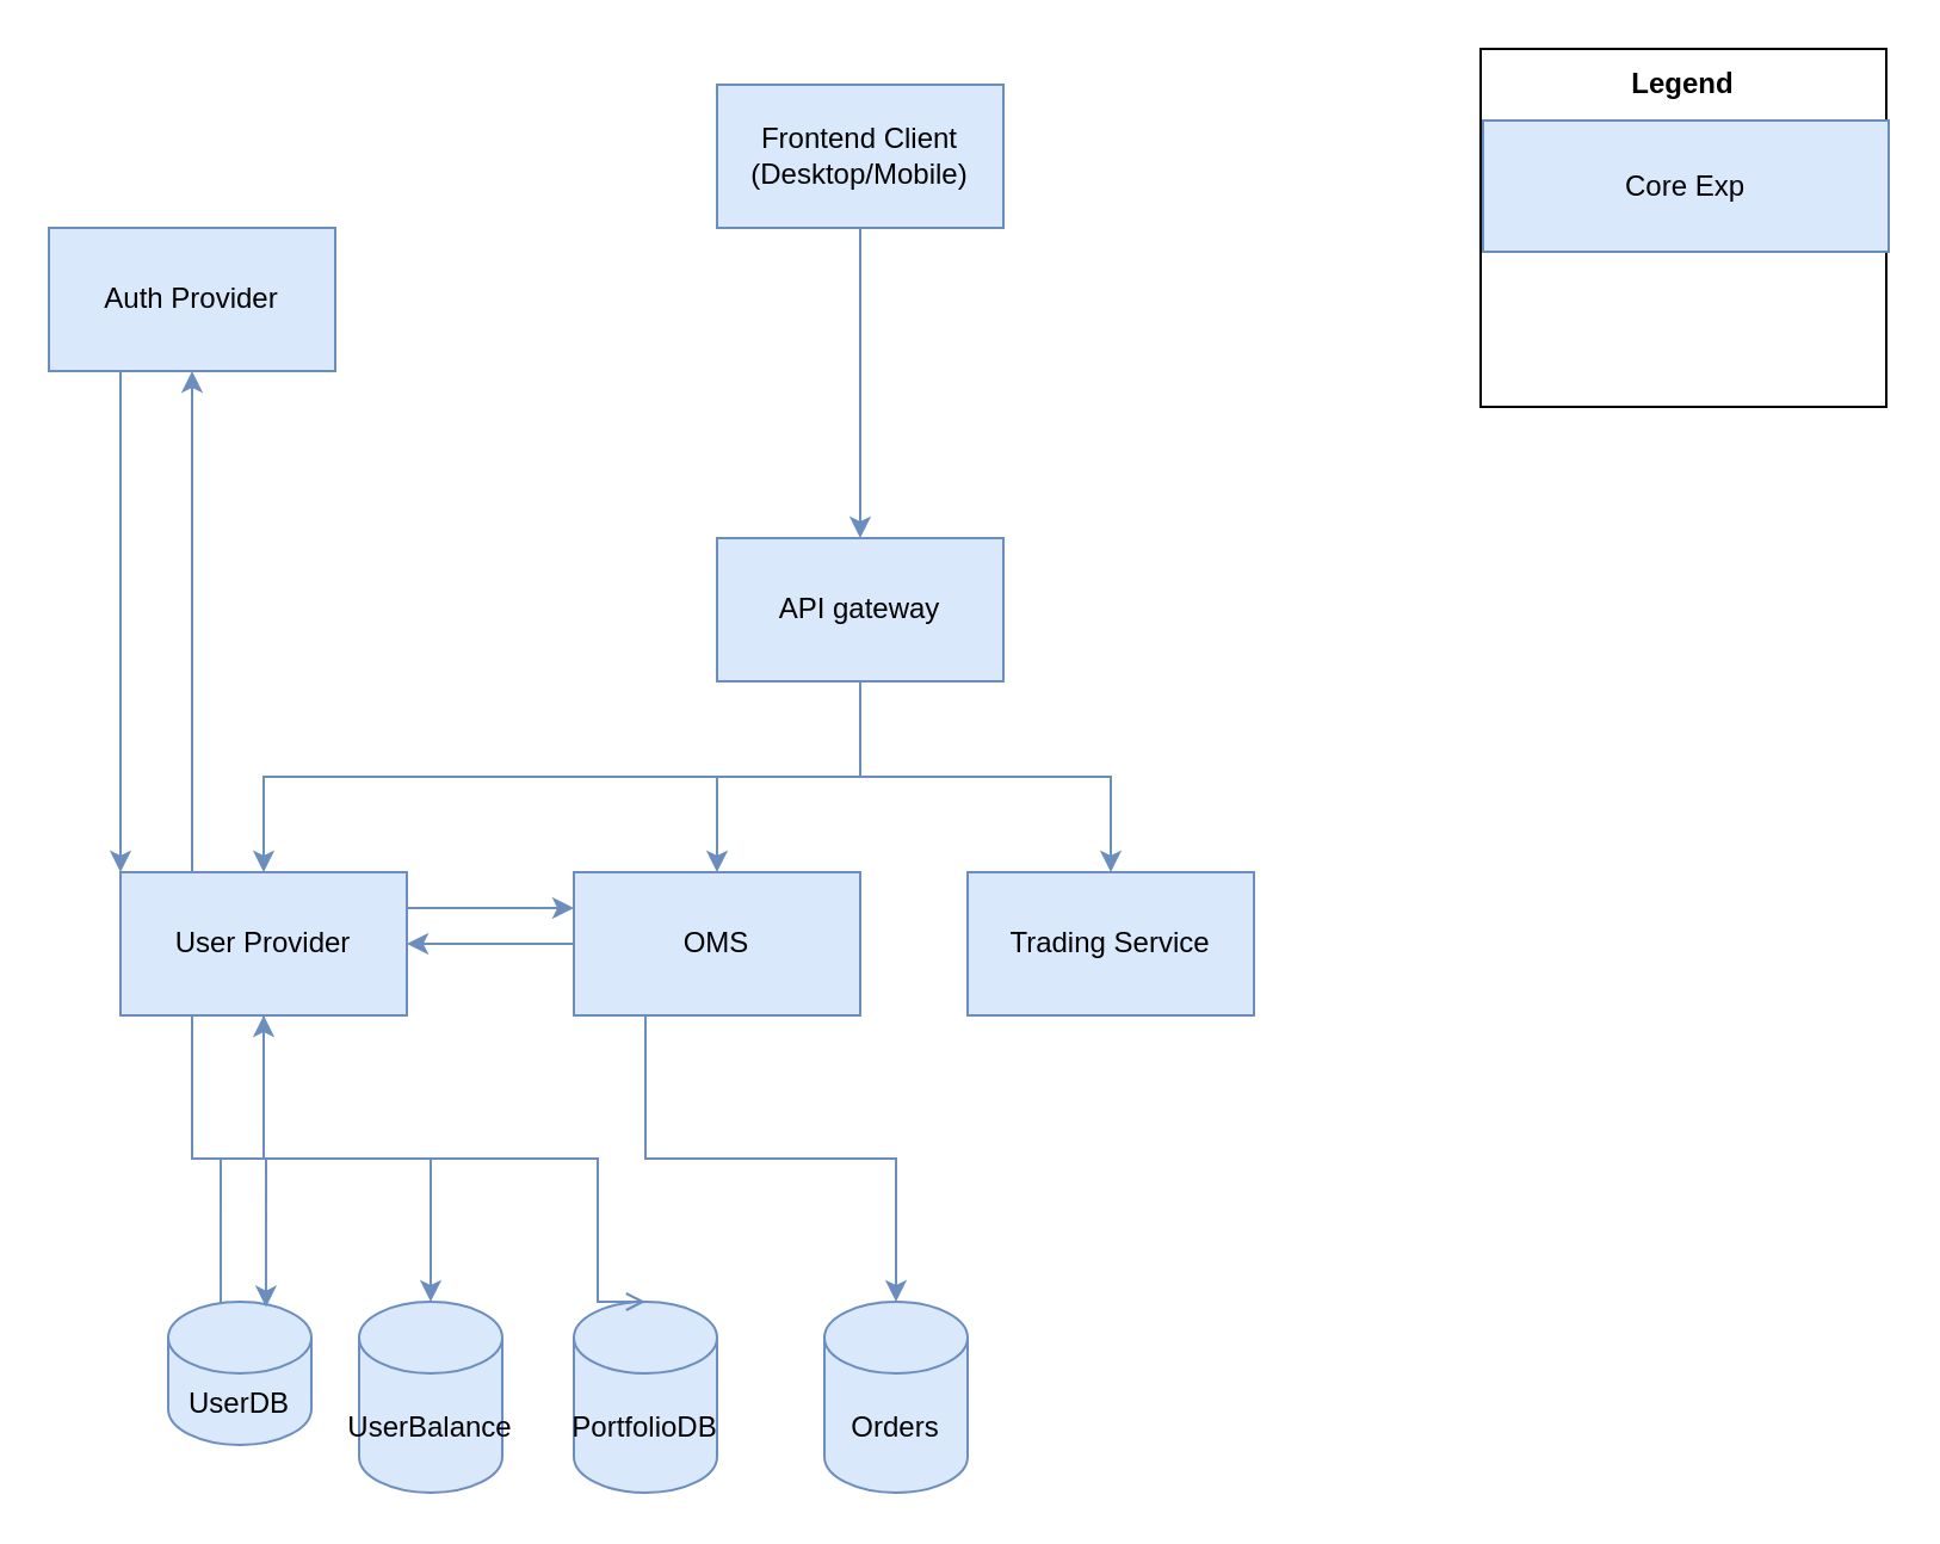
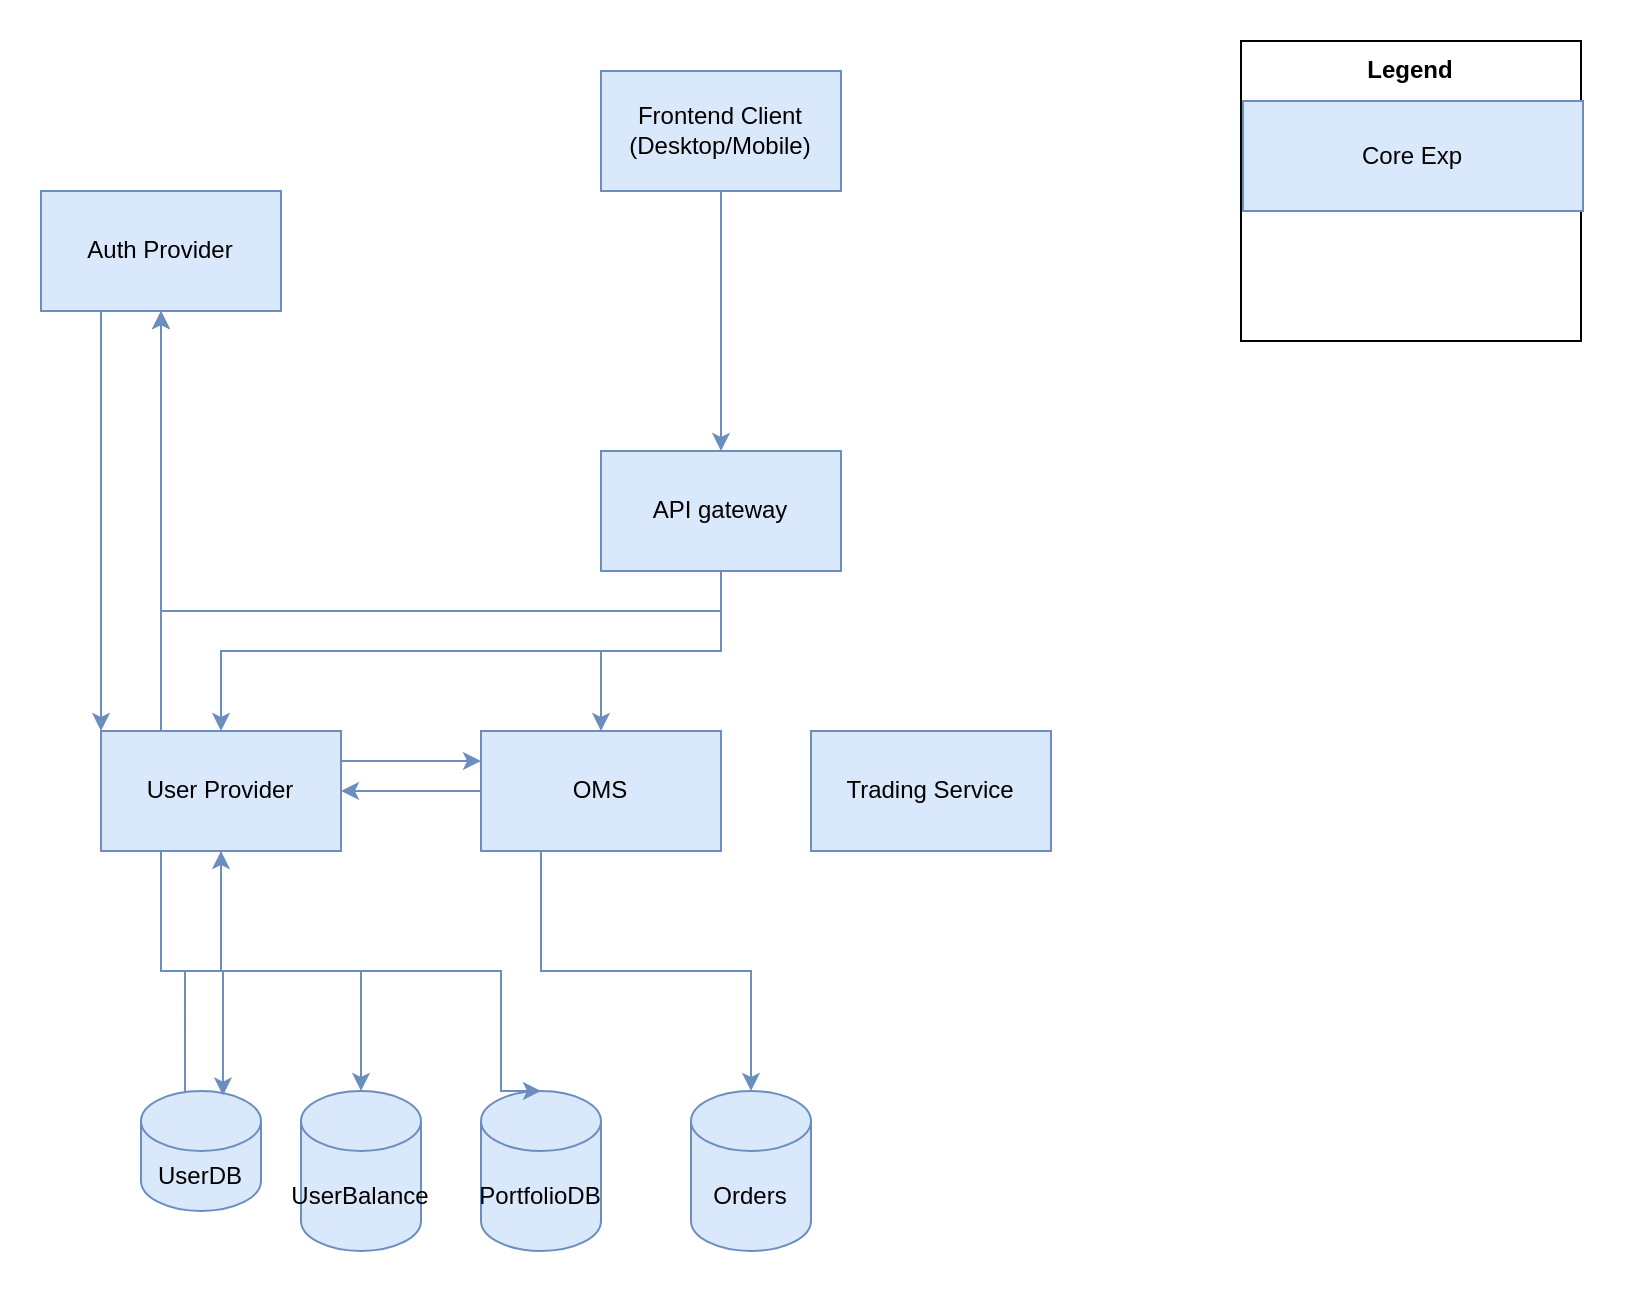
  <mxCell id="0" />
  <mxCell id="1" parent="0" />
  <mxCell id="2" style="edgeStyle=orthogonalEdgeStyle;rounded=0;orthogonalLoop=1;jettySize=auto;html=1;exitX=0.5;exitY=1;exitDx=0;exitDy=0;entryX=0.5;entryY=0;entryDx=0;entryDy=0;fillColor=#dae8fc;strokeColor=#6c8ebf;" parent="1" source="3" target="7" edge="1"><mxGeometry relative="1" as="geometry"><mxPoint x="360" y="225" as="targetPoint" /></mxGeometry></mxCell>
  <mxCell id="3" value="Frontend Client (Desktop/Mobile)" style="rounded=0;whiteSpace=wrap;html=1;fillColor=#dae8fc;strokeColor=#6c8ebf;" parent="1" vertex="1"><mxGeometry x="300" y="35" width="120" height="60" as="geometry" /></mxCell>
  <mxCell id="4" style="edgeStyle=orthogonalEdgeStyle;rounded=0;orthogonalLoop=1;jettySize=auto;html=1;exitX=0.5;exitY=1;exitDx=0;exitDy=0;entryX=0.5;entryY=0;entryDx=0;entryDy=0;fillColor=#dae8fc;strokeColor=#6c8ebf;" parent="1" source="7" target="10" edge="1"><mxGeometry relative="1" as="geometry" /></mxCell>
  <mxCell id="5" style="edgeStyle=orthogonalEdgeStyle;rounded=0;orthogonalLoop=1;jettySize=auto;html=1;exitX=0.5;exitY=1;exitDx=0;exitDy=0;entryX=0.5;entryY=0;entryDx=0;entryDy=0;fillColor=#dae8fc;strokeColor=#6c8ebf;" parent="1" source="7" target="18" edge="1"><mxGeometry relative="1" as="geometry" /></mxCell>
- <mxCell id="6" style="edgeStyle=orthogonalEdgeStyle;rounded=0;orthogonalLoop=1;jettySize=auto;html=1;exitX=0.5;exitY=1;exitDx=0;exitDy=0;entryX=0.5;entryY=0;entryDx=0;entryDy=0;fillColor=#dae8fc;strokeColor=#6c8ebf;" parent="1" source="7" target="16" edge="1"><mxGeometry relative="1" as="geometry" /></mxCell>
+ <mxCell id="6" style="edgeStyle=orthogonalEdgeStyle;rounded=0;orthogonalLoop=1;jettySize=auto;html=1;exitX=0.5;exitY=1;exitDx=0;exitDy=0;fillColor=#dae8fc;strokeColor=#6c8ebf;" parent="1" source="7" target="12" edge="1"><mxGeometry relative="1" as="geometry" /></mxCell>
  <mxCell id="7" value="API gateway" style="rounded=0;whiteSpace=wrap;html=1;fillColor=#dae8fc;strokeColor=#6c8ebf;" parent="1" vertex="1"><mxGeometry x="300" y="225" width="120" height="60" as="geometry" /></mxCell>
  <mxCell id="8" style="edgeStyle=orthogonalEdgeStyle;rounded=0;orthogonalLoop=1;jettySize=auto;html=1;exitX=0.25;exitY=0;exitDx=0;exitDy=0;entryX=0.5;entryY=1;entryDx=0;entryDy=0;fillColor=#dae8fc;strokeColor=#6c8ebf;" parent="1" source="10" target="12" edge="1"><mxGeometry relative="1" as="geometry"><mxPoint x="80" y="175" as="targetPoint" /></mxGeometry></mxCell>
  <mxCell id="9" style="edgeStyle=orthogonalEdgeStyle;rounded=0;orthogonalLoop=1;jettySize=auto;html=1;exitX=1;exitY=0.25;exitDx=0;exitDy=0;entryX=0;entryY=0.25;entryDx=0;entryDy=0;fillColor=#dae8fc;strokeColor=#6c8ebf;" parent="1" source="10" target="18" edge="1"><mxGeometry relative="1" as="geometry" /></mxCell>
  <mxCell id="10" value="User Provider" style="rounded=0;whiteSpace=wrap;html=1;fillColor=#dae8fc;strokeColor=#6c8ebf;" parent="1" vertex="1"><mxGeometry x="50" y="365" width="120" height="60" as="geometry" /></mxCell>
  <mxCell id="11" style="edgeStyle=orthogonalEdgeStyle;rounded=0;orthogonalLoop=1;jettySize=auto;html=1;exitX=0.25;exitY=1;exitDx=0;exitDy=0;entryX=0;entryY=0;entryDx=0;entryDy=0;fillColor=#dae8fc;strokeColor=#6c8ebf;" parent="1" source="12" target="10" edge="1"><mxGeometry relative="1" as="geometry"><mxPoint x="50" y="355" as="targetPoint" /></mxGeometry></mxCell>
  <mxCell id="12" value="Auth Provider" style="rounded=0;whiteSpace=wrap;html=1;fillColor=#dae8fc;strokeColor=#6c8ebf;" parent="1" vertex="1"><mxGeometry x="20" y="95" width="120" height="60" as="geometry" /></mxCell>
  <mxCell id="13" style="edgeStyle=orthogonalEdgeStyle;rounded=0;orthogonalLoop=1;jettySize=auto;html=1;entryX=0.5;entryY=1;entryDx=0;entryDy=0;exitX=0.367;exitY=0.025;exitDx=0;exitDy=0;exitPerimeter=0;fillColor=#dae8fc;strokeColor=#6c8ebf;" parent="1" source="14" target="10" edge="1"><mxGeometry relative="1" as="geometry"><mxPoint x="110" y="545" as="sourcePoint" /></mxGeometry></mxCell>
  <mxCell id="14" value="UserDB" style="shape=cylinder3;whiteSpace=wrap;html=1;boundedLbl=1;backgroundOutline=1;size=15;fillColor=#dae8fc;strokeColor=#6c8ebf;" parent="1" vertex="1"><mxGeometry x="70" y="545" width="60" height="60" as="geometry" /></mxCell>
  <mxCell id="15" style="edgeStyle=orthogonalEdgeStyle;rounded=0;orthogonalLoop=1;jettySize=auto;html=1;exitX=0.25;exitY=1;exitDx=0;exitDy=0;entryX=0.683;entryY=0.038;entryDx=0;entryDy=0;entryPerimeter=0;fillColor=#dae8fc;strokeColor=#6c8ebf;" parent="1" source="10" target="14" edge="1"><mxGeometry relative="1" as="geometry"><mxPoint x="180" y="515" as="targetPoint" /></mxGeometry></mxCell>
  <mxCell id="16" value="Trading Service" style="rounded=0;whiteSpace=wrap;html=1;fillColor=#dae8fc;strokeColor=#6c8ebf;" parent="1" vertex="1"><mxGeometry x="405" y="365" width="120" height="60" as="geometry" /></mxCell>
  <mxCell id="17" style="edgeStyle=orthogonalEdgeStyle;rounded=0;orthogonalLoop=1;jettySize=auto;html=1;exitX=0;exitY=0.5;exitDx=0;exitDy=0;entryX=1;entryY=0.5;entryDx=0;entryDy=0;fillColor=#dae8fc;strokeColor=#6c8ebf;" parent="1" source="18" target="10" edge="1"><mxGeometry relative="1" as="geometry" /></mxCell>
  <mxCell id="18" value="OMS" style="rounded=0;whiteSpace=wrap;html=1;fillColor=#dae8fc;strokeColor=#6c8ebf;" parent="1" vertex="1"><mxGeometry x="240" y="365" width="120" height="60" as="geometry" /></mxCell>
  <mxCell id="19" value="Orders" style="shape=cylinder3;whiteSpace=wrap;html=1;boundedLbl=1;backgroundOutline=1;size=15;fillColor=#dae8fc;strokeColor=#6c8ebf;" parent="1" vertex="1"><mxGeometry x="345" y="545" width="60" height="80" as="geometry" /></mxCell>
  <mxCell id="20" style="edgeStyle=orthogonalEdgeStyle;rounded=0;orthogonalLoop=1;jettySize=auto;html=1;exitX=0.25;exitY=1;exitDx=0;exitDy=0;entryX=0.5;entryY=0;entryDx=0;entryDy=0;entryPerimeter=0;fillColor=#dae8fc;strokeColor=#6c8ebf;" parent="1" source="18" target="19" edge="1"><mxGeometry relative="1" as="geometry" /></mxCell>
  <mxCell id="21" value="" style="rounded=0;whiteSpace=wrap;html=1;" parent="1" vertex="1"><mxGeometry x="620" y="20" width="170" height="150" as="geometry" /></mxCell>
  <mxCell id="22" value="&lt;b&gt;Legend&lt;/b&gt;" style="text;html=1;align=center;verticalAlign=middle;whiteSpace=wrap;rounded=0;" parent="1" vertex="1"><mxGeometry x="675" y="20" width="60" height="30" as="geometry" /></mxCell>
  <mxCell id="23" value="Core Exp" style="rounded=0;whiteSpace=wrap;html=1;fillColor=#dae8fc;strokeColor=#6c8ebf;" parent="1" vertex="1"><mxGeometry x="621" y="50" width="170" height="55" as="geometry" /></mxCell>
  <mxCell id="24" value="PortfolioDB" style="shape=cylinder3;whiteSpace=wrap;html=1;boundedLbl=1;backgroundOutline=1;size=15;fillColor=#dae8fc;strokeColor=#6c8ebf;" parent="1" vertex="1"><mxGeometry x="240" y="545" width="60" height="80" as="geometry" /></mxCell>
  <mxCell id="25" value="UserBalance" style="shape=cylinder3;whiteSpace=wrap;html=1;boundedLbl=1;backgroundOutline=1;size=15;fillColor=#dae8fc;strokeColor=#6c8ebf;" parent="1" vertex="1"><mxGeometry x="150" y="545" width="60" height="80" as="geometry" /></mxCell>
  <mxCell id="26" style="edgeStyle=orthogonalEdgeStyle;rounded=0;orthogonalLoop=1;jettySize=auto;html=1;exitX=0.5;exitY=1;exitDx=0;exitDy=0;entryX=0.5;entryY=0;entryDx=0;entryDy=0;entryPerimeter=0;fillColor=#dae8fc;strokeColor=#6c8ebf;" parent="1" source="10" target="25" edge="1"><mxGeometry relative="1" as="geometry" /></mxCell>
- <mxCell id="27" style="edgeStyle=orthogonalEdgeStyle;rounded=0;orthogonalLoop=1;jettySize=auto;html=1;exitX=0.25;exitY=1;exitDx=0;exitDy=0;entryX=0.5;entryY=0;entryDx=0;entryDy=0;entryPerimeter=0;fillColor=#dae8fc;strokeColor=#6c8ebf;endArrow=open;" parent="1" source="10" target="24" edge="1"><mxGeometry relative="1" as="geometry"><Array as="points"><mxPoint x="80" y="485" /><mxPoint x="250" y="485" /><mxPoint x="250" y="545" /></Array></mxGeometry></mxCell>
+ <mxCell id="27" style="edgeStyle=orthogonalEdgeStyle;rounded=0;orthogonalLoop=1;jettySize=auto;html=1;exitX=0.25;exitY=1;exitDx=0;exitDy=0;entryX=0.5;entryY=0;entryDx=0;entryDy=0;entryPerimeter=0;fillColor=#dae8fc;strokeColor=#6c8ebf;" parent="1" source="10" target="24" edge="1"><mxGeometry relative="1" as="geometry"><Array as="points"><mxPoint x="80" y="485" /><mxPoint x="250" y="485" /><mxPoint x="250" y="545" /></Array></mxGeometry></mxCell>
